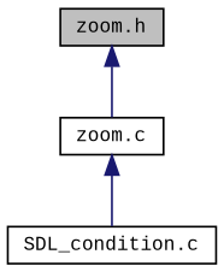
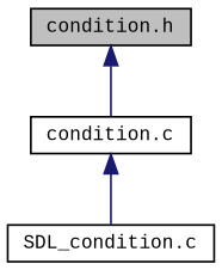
  digraph {
    fontname="Liberation Mono"
    node [color=black fillcolor=white fontname="Liberation Mono" fontsize=10 shape=record style=filled]
    edge [color=midnightblue dir=back fontname="Liberation Mono" fontsize=10 labelfontname=Roboto labelfontsize=10 style=solid]
-   n1 [fillcolor=grey75 fontcolor=black height=0.2 label="zoom.h" width=0.4]
-   n2 [height=0.2 label="zoom.c" width=0.4]
+   n1 [fillcolor=grey75 fontcolor=black height=0.2 label="condition.h" width=0.4]
+   n2 [height=0.2 label="condition.c" width=0.4]
    n3 [height=0.2 label="SDL_condition.c" width=0.4]
    n1 -> n2
    n2 -> n3
  }
